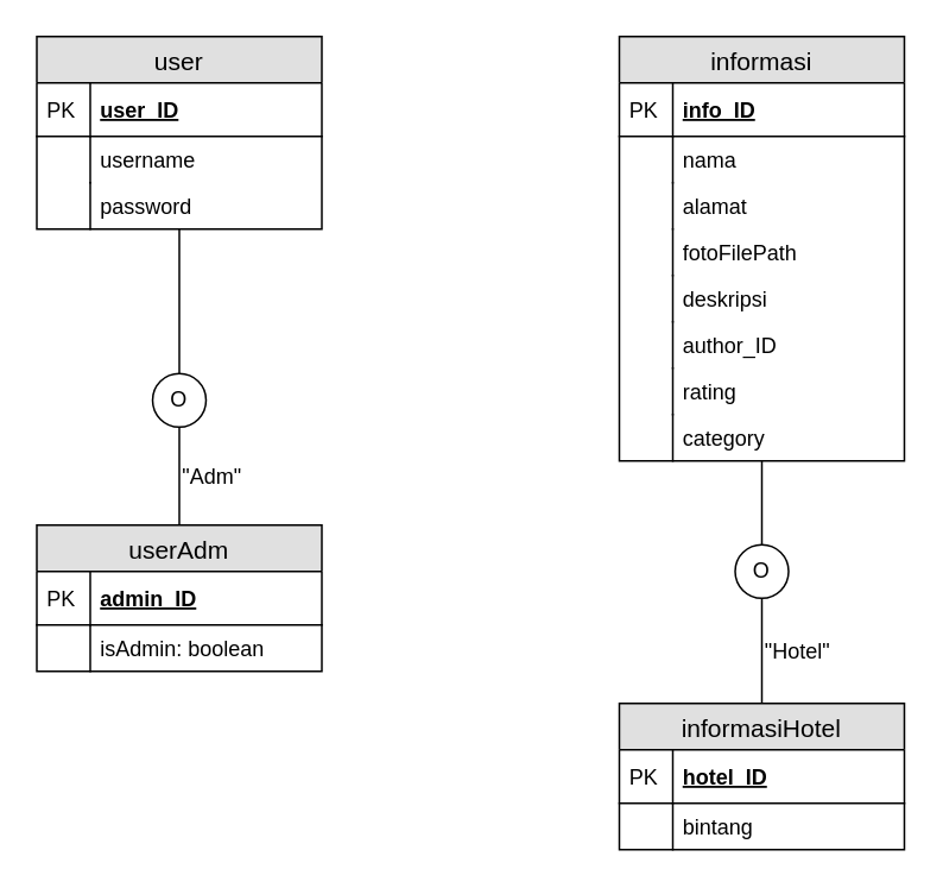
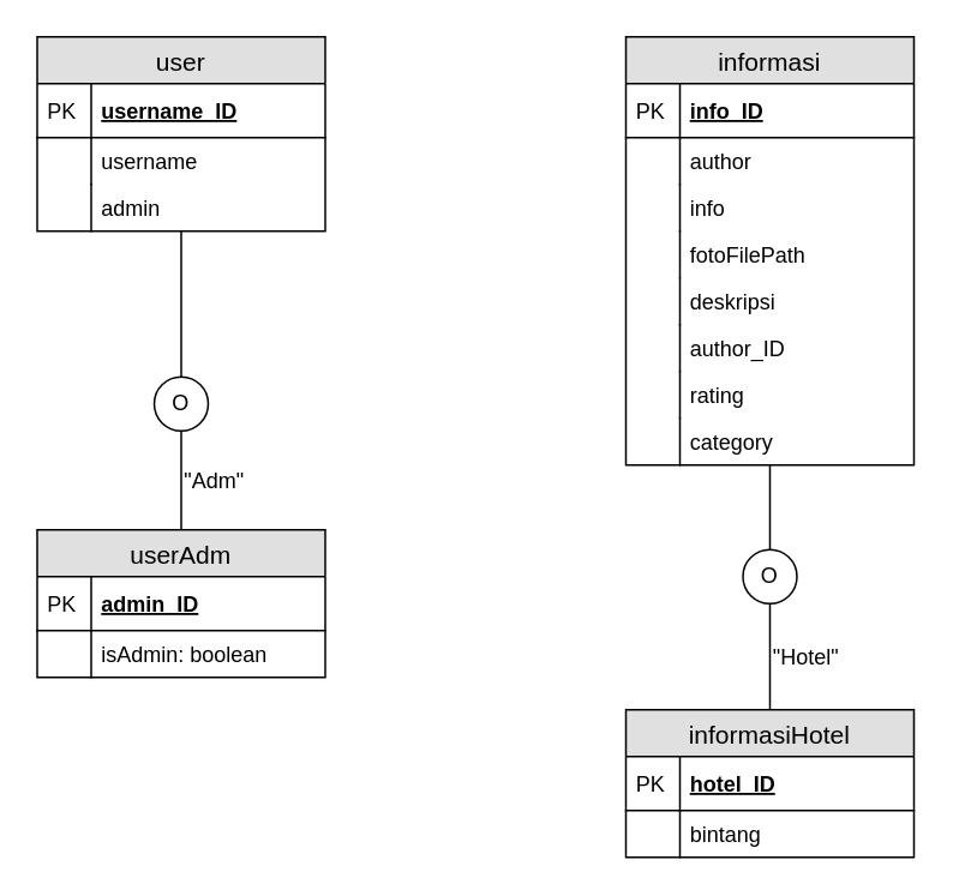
  <mxCell id="0" />
  <mxCell id="1" parent="0" />
  <mxCell id="2" style="edgeStyle=orthogonalEdgeStyle;rounded=0;orthogonalLoop=1;jettySize=auto;html=1;exitX=0.5;exitY=1;exitDx=0;exitDy=0;entryX=0.5;entryY=0;entryDx=0;entryDy=0;endArrow=none;endFill=0;" edge="1" parent="1" source="15" target="10"><mxGeometry relative="1" as="geometry" /></mxCell>
  <mxCell id="3" value="user" style="swimlane;fontStyle=0;childLayout=stackLayout;horizontal=1;startSize=26;fillColor=#e0e0e0;horizontalStack=0;resizeParent=1;resizeParentMax=0;resizeLast=0;collapsible=1;marginBottom=0;swimlaneFillColor=#ffffff;align=center;fontSize=14;" vertex="1" parent="1"><mxGeometry x="20" y="20" width="160" height="108" as="geometry"><mxRectangle x="253" y="86" width="60" height="26" as="alternateBounds" /></mxGeometry></mxCell>
- <mxCell id="4" value="user_ID" style="shape=partialRectangle;top=0;left=0;right=0;bottom=1;align=left;verticalAlign=middle;fillColor=none;spacingLeft=34;spacingRight=4;overflow=hidden;rotatable=0;points=[[0,0.5],[1,0.5]];portConstraint=eastwest;dropTarget=0;fontStyle=5;fontSize=12;" vertex="1" parent="3"><mxGeometry y="26" width="160" height="30" as="geometry" /></mxCell>
+ <mxCell id="4" value="username_ID" style="shape=partialRectangle;top=0;left=0;right=0;bottom=1;align=left;verticalAlign=middle;fillColor=none;spacingLeft=34;spacingRight=4;overflow=hidden;rotatable=0;points=[[0,0.5],[1,0.5]];portConstraint=eastwest;dropTarget=0;fontStyle=5;fontSize=12;" vertex="1" parent="3"><mxGeometry y="26" width="160" height="30" as="geometry" /></mxCell>
  <mxCell id="5" value="PK" style="shape=partialRectangle;top=0;left=0;bottom=0;fillColor=none;align=left;verticalAlign=middle;spacingLeft=4;spacingRight=4;overflow=hidden;rotatable=0;points=[];portConstraint=eastwest;part=1;fontSize=12;" vertex="1" connectable="0" parent="4"><mxGeometry width="30" height="30" as="geometry" /></mxCell>
  <mxCell id="6" value="username" style="shape=partialRectangle;top=0;left=0;right=0;bottom=0;align=left;verticalAlign=top;fillColor=none;spacingLeft=34;spacingRight=4;overflow=hidden;rotatable=0;points=[[0,0.5],[1,0.5]];portConstraint=eastwest;dropTarget=0;fontSize=12;" vertex="1" parent="3"><mxGeometry y="56" width="160" height="26" as="geometry" /></mxCell>
  <mxCell id="7" value="" style="shape=partialRectangle;top=0;left=0;bottom=0;fillColor=none;align=left;verticalAlign=top;spacingLeft=4;spacingRight=4;overflow=hidden;rotatable=0;points=[];portConstraint=eastwest;part=1;fontSize=12;" vertex="1" connectable="0" parent="6"><mxGeometry width="30" height="26" as="geometry" /></mxCell>
- <mxCell id="8" value="password" style="shape=partialRectangle;top=0;left=0;right=0;bottom=0;align=left;verticalAlign=top;fillColor=none;spacingLeft=34;spacingRight=4;overflow=hidden;rotatable=0;points=[[0,0.5],[1,0.5]];portConstraint=eastwest;dropTarget=0;fontSize=12;" vertex="1" parent="3"><mxGeometry y="82" width="160" height="26" as="geometry" /></mxCell>
+ <mxCell id="8" value="admin" style="shape=partialRectangle;top=0;left=0;right=0;bottom=0;align=left;verticalAlign=top;fillColor=none;spacingLeft=34;spacingRight=4;overflow=hidden;rotatable=0;points=[[0,0.5],[1,0.5]];portConstraint=eastwest;dropTarget=0;fontSize=12;" vertex="1" parent="3"><mxGeometry y="82" width="160" height="26" as="geometry" /></mxCell>
  <mxCell id="9" value="" style="shape=partialRectangle;top=0;left=0;bottom=0;fillColor=none;align=left;verticalAlign=top;spacingLeft=4;spacingRight=4;overflow=hidden;rotatable=0;points=[];portConstraint=eastwest;part=1;fontSize=12;" vertex="1" connectable="0" parent="8"><mxGeometry width="30" height="26" as="geometry" /></mxCell>
  <mxCell id="10" value="userAdm" style="swimlane;fontStyle=0;childLayout=stackLayout;horizontal=1;startSize=26;fillColor=#e0e0e0;horizontalStack=0;resizeParent=1;resizeParentMax=0;resizeLast=0;collapsible=1;marginBottom=0;swimlaneFillColor=#ffffff;align=center;fontSize=14;" vertex="1" parent="1"><mxGeometry x="20" y="294" width="160" height="82" as="geometry"><mxRectangle x="253" y="360" width="90" height="26" as="alternateBounds" /></mxGeometry></mxCell>
  <mxCell id="11" value="admin_ID" style="shape=partialRectangle;top=0;left=0;right=0;bottom=1;align=left;verticalAlign=middle;fillColor=none;spacingLeft=34;spacingRight=4;overflow=hidden;rotatable=0;points=[[0,0.5],[1,0.5]];portConstraint=eastwest;dropTarget=0;fontStyle=5;fontSize=12;" vertex="1" parent="10"><mxGeometry y="26" width="160" height="30" as="geometry" /></mxCell>
  <mxCell id="12" value="PK" style="shape=partialRectangle;top=0;left=0;bottom=0;fillColor=none;align=left;verticalAlign=middle;spacingLeft=4;spacingRight=4;overflow=hidden;rotatable=0;points=[];portConstraint=eastwest;part=1;fontSize=12;" vertex="1" connectable="0" parent="11"><mxGeometry width="30" height="30" as="geometry" /></mxCell>
  <mxCell id="13" value="isAdmin: boolean" style="shape=partialRectangle;top=0;left=0;right=0;bottom=0;align=left;verticalAlign=top;fillColor=none;spacingLeft=34;spacingRight=4;overflow=hidden;rotatable=0;points=[[0,0.5],[1,0.5]];portConstraint=eastwest;dropTarget=0;fontSize=12;" vertex="1" parent="10"><mxGeometry y="56" width="160" height="26" as="geometry" /></mxCell>
  <mxCell id="14" value="" style="shape=partialRectangle;top=0;left=0;bottom=0;fillColor=none;align=left;verticalAlign=top;spacingLeft=4;spacingRight=4;overflow=hidden;rotatable=0;points=[];portConstraint=eastwest;part=1;fontSize=12;" vertex="1" connectable="0" parent="13"><mxGeometry width="30" height="26" as="geometry" /></mxCell>
  <mxCell id="15" value="O" style="ellipse;whiteSpace=wrap;html=1;aspect=fixed;" vertex="1" parent="1"><mxGeometry x="85" y="209" width="30" height="30" as="geometry" /></mxCell>
  <mxCell id="16" style="edgeStyle=orthogonalEdgeStyle;rounded=0;orthogonalLoop=1;jettySize=auto;html=1;exitX=0.5;exitY=1;exitDx=0;exitDy=0;entryX=0.5;entryY=0;entryDx=0;entryDy=0;endArrow=none;endFill=0;" edge="1" parent="1" source="3" target="15"><mxGeometry relative="1" as="geometry"><mxPoint x="100" y="164" as="sourcePoint" /><mxPoint x="100" y="294" as="targetPoint" /><Array as="points"><mxPoint x="100" y="204" /><mxPoint x="100" y="204" /></Array></mxGeometry></mxCell>
  <mxCell id="17" value="&quot;Adm&quot;" style="text;html=1;resizable=0;points=[];autosize=1;align=left;verticalAlign=top;spacingTop=-4;" vertex="1" parent="1"><mxGeometry x="100" y="256.5" width="50" height="20" as="geometry" /></mxCell>
  <mxCell id="18" style="edgeStyle=orthogonalEdgeStyle;rounded=0;orthogonalLoop=1;jettySize=auto;html=1;exitX=0.5;exitY=1;exitDx=0;exitDy=0;entryX=0.5;entryY=0;entryDx=0;entryDy=0;endArrow=none;endFill=0;" edge="1" parent="1" source="41" target="36"><mxGeometry relative="1" as="geometry" /></mxCell>
  <mxCell id="19" value="informasi" style="swimlane;fontStyle=0;childLayout=stackLayout;horizontal=1;startSize=26;fillColor=#e0e0e0;horizontalStack=0;resizeParent=1;resizeParentMax=0;resizeLast=0;collapsible=1;marginBottom=0;swimlaneFillColor=#ffffff;align=center;fontSize=14;" vertex="1" parent="1"><mxGeometry x="347" y="20" width="160" height="238" as="geometry"><mxRectangle x="580" y="86" width="90" height="26" as="alternateBounds" /></mxGeometry></mxCell>
  <mxCell id="20" value="info_ID" style="shape=partialRectangle;top=0;left=0;right=0;bottom=1;align=left;verticalAlign=middle;fillColor=none;spacingLeft=34;spacingRight=4;overflow=hidden;rotatable=0;points=[[0,0.5],[1,0.5]];portConstraint=eastwest;dropTarget=0;fontStyle=5;fontSize=12;" vertex="1" parent="19"><mxGeometry y="26" width="160" height="30" as="geometry" /></mxCell>
  <mxCell id="21" value="PK" style="shape=partialRectangle;top=0;left=0;bottom=0;fillColor=none;align=left;verticalAlign=middle;spacingLeft=4;spacingRight=4;overflow=hidden;rotatable=0;points=[];portConstraint=eastwest;part=1;fontSize=12;" vertex="1" connectable="0" parent="20"><mxGeometry width="30" height="30" as="geometry" /></mxCell>
- <mxCell id="22" value="nama" style="shape=partialRectangle;top=0;left=0;right=0;bottom=0;align=left;verticalAlign=top;fillColor=none;spacingLeft=34;spacingRight=4;overflow=hidden;rotatable=0;points=[[0,0.5],[1,0.5]];portConstraint=eastwest;dropTarget=0;fontSize=12;" vertex="1" parent="19"><mxGeometry y="56" width="160" height="26" as="geometry" /></mxCell>
+ <mxCell id="22" value="author" style="shape=partialRectangle;top=0;left=0;right=0;bottom=0;align=left;verticalAlign=top;fillColor=none;spacingLeft=34;spacingRight=4;overflow=hidden;rotatable=0;points=[[0,0.5],[1,0.5]];portConstraint=eastwest;dropTarget=0;fontSize=12;" vertex="1" parent="19"><mxGeometry y="56" width="160" height="26" as="geometry" /></mxCell>
  <mxCell id="23" value="" style="shape=partialRectangle;top=0;left=0;bottom=0;fillColor=none;align=left;verticalAlign=top;spacingLeft=4;spacingRight=4;overflow=hidden;rotatable=0;points=[];portConstraint=eastwest;part=1;fontSize=12;" vertex="1" connectable="0" parent="22"><mxGeometry width="30" height="26" as="geometry" /></mxCell>
- <mxCell id="24" value="alamat" style="shape=partialRectangle;top=0;left=0;right=0;bottom=0;align=left;verticalAlign=top;fillColor=none;spacingLeft=34;spacingRight=4;overflow=hidden;rotatable=0;points=[[0,0.5],[1,0.5]];portConstraint=eastwest;dropTarget=0;fontSize=12;" vertex="1" parent="19"><mxGeometry y="82" width="160" height="26" as="geometry" /></mxCell>
+ <mxCell id="24" value="info" style="shape=partialRectangle;top=0;left=0;right=0;bottom=0;align=left;verticalAlign=top;fillColor=none;spacingLeft=34;spacingRight=4;overflow=hidden;rotatable=0;points=[[0,0.5],[1,0.5]];portConstraint=eastwest;dropTarget=0;fontSize=12;" vertex="1" parent="19"><mxGeometry y="82" width="160" height="26" as="geometry" /></mxCell>
  <mxCell id="25" value="" style="shape=partialRectangle;top=0;left=0;bottom=0;fillColor=none;align=left;verticalAlign=top;spacingLeft=4;spacingRight=4;overflow=hidden;rotatable=0;points=[];portConstraint=eastwest;part=1;fontSize=12;" vertex="1" connectable="0" parent="24"><mxGeometry width="30" height="26" as="geometry" /></mxCell>
  <mxCell id="26" value="fotoFilePath" style="shape=partialRectangle;top=0;left=0;right=0;bottom=0;align=left;verticalAlign=top;fillColor=none;spacingLeft=34;spacingRight=4;overflow=hidden;rotatable=0;points=[[0,0.5],[1,0.5]];portConstraint=eastwest;dropTarget=0;fontSize=12;" vertex="1" parent="19"><mxGeometry y="108" width="160" height="26" as="geometry" /></mxCell>
  <mxCell id="27" value="" style="shape=partialRectangle;top=0;left=0;bottom=0;fillColor=none;align=left;verticalAlign=top;spacingLeft=4;spacingRight=4;overflow=hidden;rotatable=0;points=[];portConstraint=eastwest;part=1;fontSize=12;" vertex="1" connectable="0" parent="26"><mxGeometry width="30" height="26" as="geometry" /></mxCell>
  <mxCell id="28" value="deskripsi" style="shape=partialRectangle;top=0;left=0;right=0;bottom=0;align=left;verticalAlign=top;fillColor=none;spacingLeft=34;spacingRight=4;overflow=hidden;rotatable=0;points=[[0,0.5],[1,0.5]];portConstraint=eastwest;dropTarget=0;fontSize=12;" vertex="1" parent="19"><mxGeometry y="134" width="160" height="26" as="geometry" /></mxCell>
  <mxCell id="29" value="" style="shape=partialRectangle;top=0;left=0;bottom=0;fillColor=none;align=left;verticalAlign=top;spacingLeft=4;spacingRight=4;overflow=hidden;rotatable=0;points=[];portConstraint=eastwest;part=1;fontSize=12;" vertex="1" connectable="0" parent="28"><mxGeometry width="30" height="26" as="geometry" /></mxCell>
  <mxCell id="30" value="author_ID" style="shape=partialRectangle;top=0;left=0;right=0;bottom=0;align=left;verticalAlign=top;fillColor=none;spacingLeft=34;spacingRight=4;overflow=hidden;rotatable=0;points=[[0,0.5],[1,0.5]];portConstraint=eastwest;dropTarget=0;fontSize=12;" vertex="1" parent="19"><mxGeometry y="160" width="160" height="26" as="geometry" /></mxCell>
  <mxCell id="31" value="" style="shape=partialRectangle;top=0;left=0;bottom=0;fillColor=none;align=left;verticalAlign=top;spacingLeft=4;spacingRight=4;overflow=hidden;rotatable=0;points=[];portConstraint=eastwest;part=1;fontSize=12;" vertex="1" connectable="0" parent="30"><mxGeometry width="30" height="26" as="geometry" /></mxCell>
  <mxCell id="32" value="rating" style="shape=partialRectangle;top=0;left=0;right=0;bottom=0;align=left;verticalAlign=top;fillColor=none;spacingLeft=34;spacingRight=4;overflow=hidden;rotatable=0;points=[[0,0.5],[1,0.5]];portConstraint=eastwest;dropTarget=0;fontSize=12;" vertex="1" parent="19"><mxGeometry y="186" width="160" height="26" as="geometry" /></mxCell>
  <mxCell id="33" value="" style="shape=partialRectangle;top=0;left=0;bottom=0;fillColor=none;align=left;verticalAlign=top;spacingLeft=4;spacingRight=4;overflow=hidden;rotatable=0;points=[];portConstraint=eastwest;part=1;fontSize=12;" vertex="1" connectable="0" parent="32"><mxGeometry width="30" height="26" as="geometry" /></mxCell>
  <mxCell id="34" value="category" style="shape=partialRectangle;top=0;left=0;right=0;bottom=0;align=left;verticalAlign=top;fillColor=none;spacingLeft=34;spacingRight=4;overflow=hidden;rotatable=0;points=[[0,0.5],[1,0.5]];portConstraint=eastwest;dropTarget=0;fontSize=12;" vertex="1" parent="19"><mxGeometry y="212" width="160" height="26" as="geometry" /></mxCell>
  <mxCell id="35" value="" style="shape=partialRectangle;top=0;left=0;bottom=0;fillColor=none;align=left;verticalAlign=top;spacingLeft=4;spacingRight=4;overflow=hidden;rotatable=0;points=[];portConstraint=eastwest;part=1;fontSize=12;" vertex="1" connectable="0" parent="34"><mxGeometry width="30" height="26" as="geometry" /></mxCell>
  <mxCell id="36" value="informasiHotel" style="swimlane;fontStyle=0;childLayout=stackLayout;horizontal=1;startSize=26;fillColor=#e0e0e0;horizontalStack=0;resizeParent=1;resizeParentMax=0;resizeLast=0;collapsible=1;marginBottom=0;swimlaneFillColor=#ffffff;align=center;fontSize=14;" vertex="1" parent="1"><mxGeometry x="347" y="394" width="160" height="82" as="geometry" /></mxCell>
  <mxCell id="37" value="hotel_ID" style="shape=partialRectangle;top=0;left=0;right=0;bottom=1;align=left;verticalAlign=middle;fillColor=none;spacingLeft=34;spacingRight=4;overflow=hidden;rotatable=0;points=[[0,0.5],[1,0.5]];portConstraint=eastwest;dropTarget=0;fontStyle=5;fontSize=12;" vertex="1" parent="36"><mxGeometry y="26" width="160" height="30" as="geometry" /></mxCell>
  <mxCell id="38" value="PK" style="shape=partialRectangle;top=0;left=0;bottom=0;fillColor=none;align=left;verticalAlign=middle;spacingLeft=4;spacingRight=4;overflow=hidden;rotatable=0;points=[];portConstraint=eastwest;part=1;fontSize=12;" vertex="1" connectable="0" parent="37"><mxGeometry width="30" height="30" as="geometry" /></mxCell>
  <mxCell id="39" value="bintang" style="shape=partialRectangle;top=0;left=0;right=0;bottom=0;align=left;verticalAlign=top;fillColor=none;spacingLeft=34;spacingRight=4;overflow=hidden;rotatable=0;points=[[0,0.5],[1,0.5]];portConstraint=eastwest;dropTarget=0;fontSize=12;" vertex="1" parent="36"><mxGeometry y="56" width="160" height="26" as="geometry" /></mxCell>
  <mxCell id="40" value="" style="shape=partialRectangle;top=0;left=0;bottom=0;fillColor=none;align=left;verticalAlign=top;spacingLeft=4;spacingRight=4;overflow=hidden;rotatable=0;points=[];portConstraint=eastwest;part=1;fontSize=12;" vertex="1" connectable="0" parent="39"><mxGeometry width="30" height="26" as="geometry" /></mxCell>
  <mxCell id="41" value="O" style="ellipse;whiteSpace=wrap;html=1;aspect=fixed;" vertex="1" parent="1"><mxGeometry x="412" y="305" width="30" height="30" as="geometry" /></mxCell>
  <mxCell id="42" style="edgeStyle=orthogonalEdgeStyle;rounded=0;orthogonalLoop=1;jettySize=auto;html=1;exitX=0.5;exitY=1;exitDx=0;exitDy=0;entryX=0.5;entryY=0;entryDx=0;entryDy=0;endArrow=none;endFill=0;" edge="1" parent="1" source="19" target="41"><mxGeometry relative="1" as="geometry"><mxPoint x="427" y="258" as="sourcePoint" /><mxPoint x="427" y="363" as="targetPoint" /></mxGeometry></mxCell>
  <mxCell id="43" value="&quot;Hotel&quot;" style="text;html=1;resizable=0;points=[];autosize=1;align=left;verticalAlign=top;spacingTop=-4;" vertex="1" parent="1"><mxGeometry x="427" y="354.5" width="50" height="20" as="geometry" /></mxCell>
